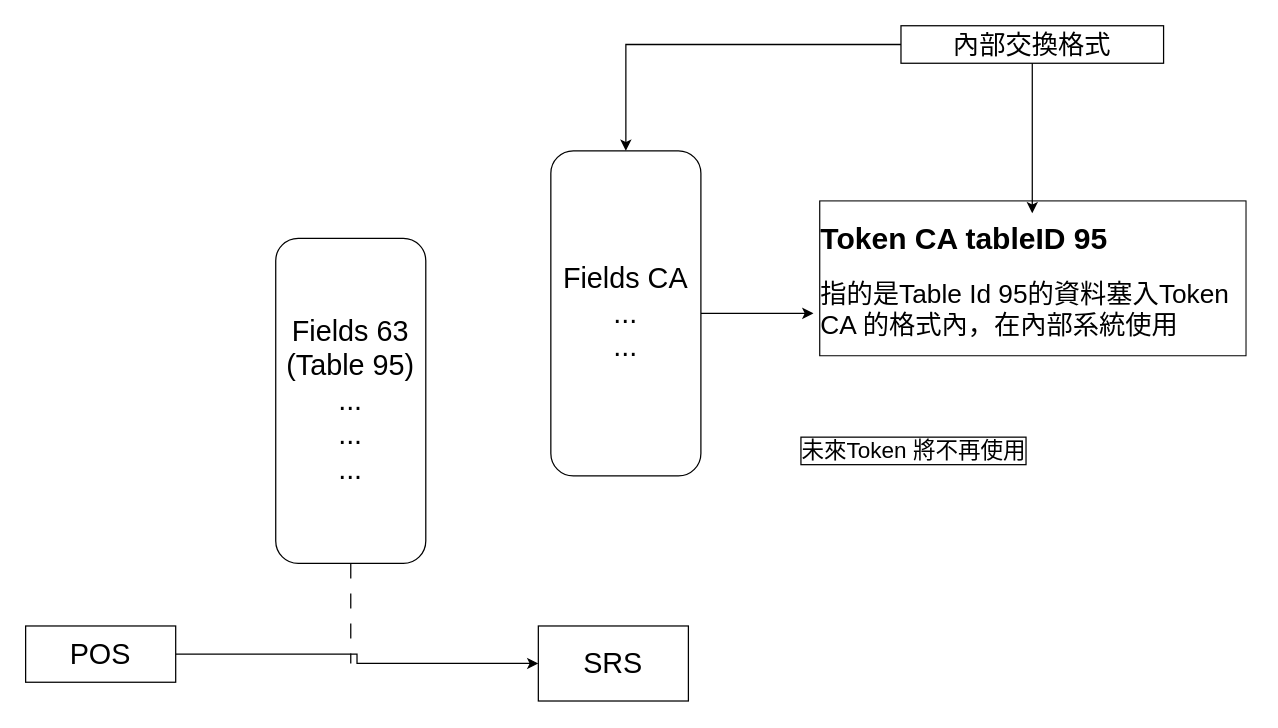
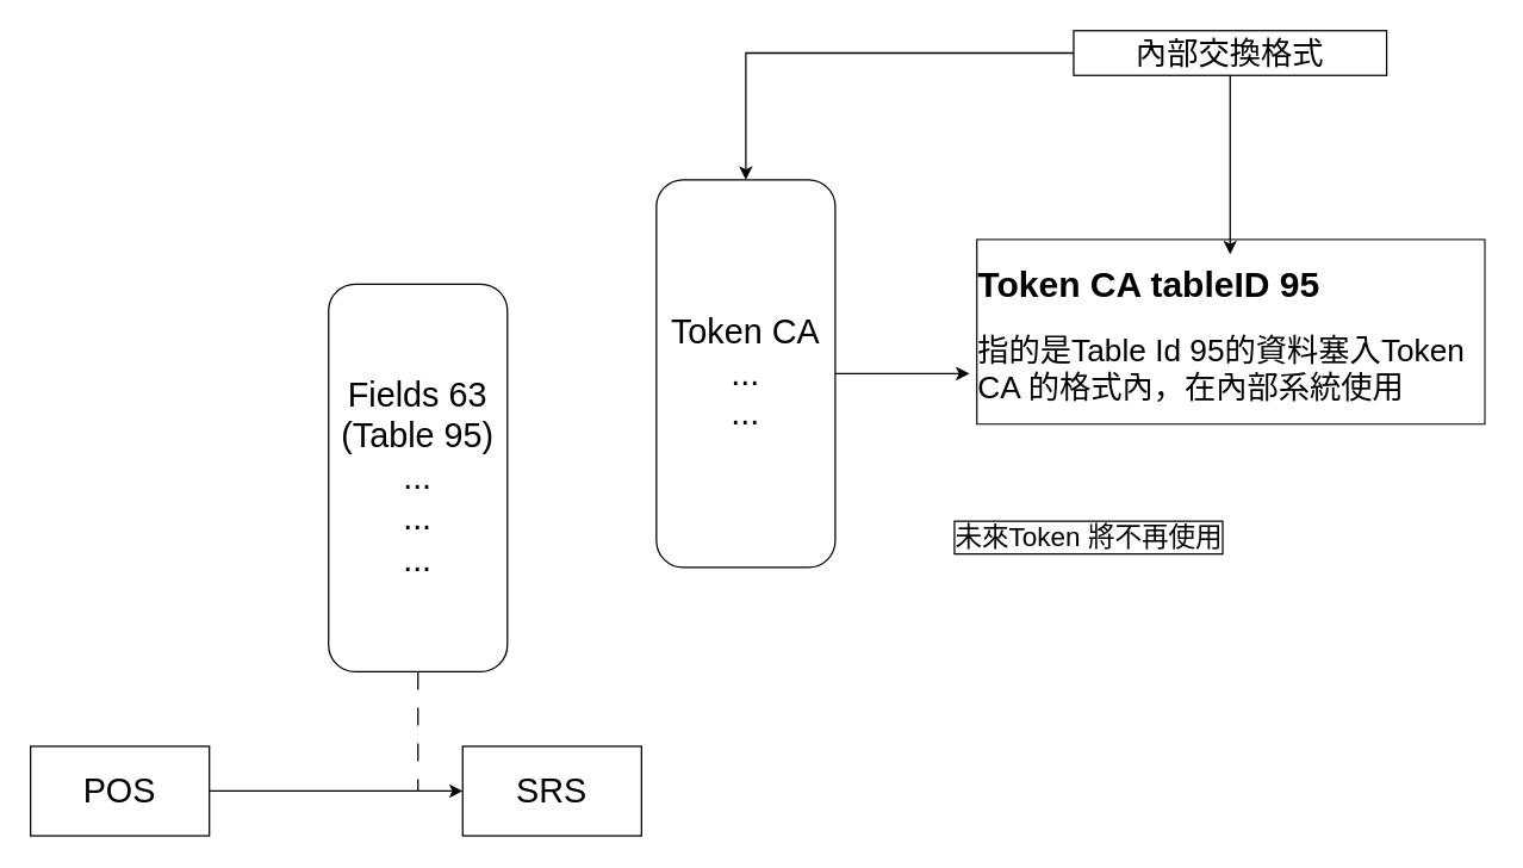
  <mxCell id="0" />
  <mxCell id="1" parent="0" />
  <mxCell id="2" value="" style="edgeStyle=orthogonalEdgeStyle;rounded=0;orthogonalLoop=1;jettySize=auto;html=1;fontSize=23;" parent="1" source="3" target="4" edge="1"><mxGeometry relative="1" as="geometry" /></mxCell>
- <mxCell id="3" value="POS" style="rounded=0;whiteSpace=wrap;html=1;fontSize=23;" parent="1" vertex="1"><mxGeometry x="20" y="500" width="120" height="45" as="geometry" /></mxCell>
- <mxCell id="4" value="SRS" style="rounded=0;whiteSpace=wrap;html=1;fontSize=23;" parent="1" vertex="1"><mxGeometry x="430" y="500" width="120" height="60" as="geometry" /></mxCell>
+ <mxCell id="3" value="POS" style="rounded=0;whiteSpace=wrap;html=1;fontSize=23;" parent="1" vertex="1"><mxGeometry x="20" y="500" width="120" height="60" as="geometry" /></mxCell>
+ <mxCell id="4" value="SRS" style="rounded=0;whiteSpace=wrap;html=1;fontSize=23;" parent="1" vertex="1"><mxGeometry x="310" y="500" width="120" height="60" as="geometry" /></mxCell>
  <mxCell id="5" style="edgeStyle=orthogonalEdgeStyle;rounded=0;orthogonalLoop=1;jettySize=auto;html=1;dashed=1;dashPattern=12 12;endArrow=none;endFill=0;" parent="1" source="6" edge="1"><mxGeometry relative="1" as="geometry"><mxPoint x="280" y="530" as="targetPoint" /></mxGeometry></mxCell>
  <mxCell id="6" value="Fields 63&lt;br&gt;(Table 95)&lt;br&gt;...&lt;br&gt;...&lt;br&gt;..." style="rounded=1;whiteSpace=wrap;html=1;fontSize=23;" parent="1" vertex="1"><mxGeometry x="220" y="190" width="120" height="260" as="geometry" /></mxCell>
  <mxCell id="7" style="edgeStyle=orthogonalEdgeStyle;rounded=0;orthogonalLoop=1;jettySize=auto;html=1;" parent="1" source="8" target="12" edge="1"><mxGeometry relative="1" as="geometry" /></mxCell>
- <mxCell id="8" value="Fields CA&lt;br&gt;...&lt;br&gt;...&lt;br&gt;" style="rounded=1;whiteSpace=wrap;html=1;fontSize=23;" parent="1" vertex="1"><mxGeometry x="440" y="120" width="120" height="260" as="geometry" /></mxCell>
+ <mxCell id="8" value="Token CA&lt;br&gt;...&lt;br&gt;...&lt;br&gt;" style="rounded=1;whiteSpace=wrap;html=1;fontSize=23;" parent="1" vertex="1"><mxGeometry x="440" y="120" width="120" height="260" as="geometry" /></mxCell>
  <mxCell id="9" style="edgeStyle=orthogonalEdgeStyle;rounded=0;orthogonalLoop=1;jettySize=auto;html=1;" parent="1" source="11" target="8" edge="1"><mxGeometry relative="1" as="geometry" /></mxCell>
  <mxCell id="10" style="edgeStyle=orthogonalEdgeStyle;rounded=0;orthogonalLoop=1;jettySize=auto;html=1;" parent="1" source="11" target="12" edge="1"><mxGeometry relative="1" as="geometry" /></mxCell>
  <mxCell id="11" value="&lt;font style=&quot;font-size: 21px;&quot;&gt;內部交換格式&lt;br&gt;&lt;/font&gt;" style="text;html=1;align=center;verticalAlign=middle;whiteSpace=wrap;rounded=0;glass=0;strokeColor=default;" parent="1" vertex="1"><mxGeometry x="720" y="20" width="210" height="30" as="geometry" /></mxCell>
  <mxCell id="12" value="&lt;h1&gt;Token CA tableID 95&amp;nbsp;&lt;br&gt;&lt;/h1&gt;&lt;p&gt;&lt;font style=&quot;font-size: 21px;&quot;&gt;指的是Table Id 95的資料塞入Token CA 的格式內，在內部系統使用&lt;/font&gt;&lt;/p&gt;" style="text;html=1;strokeColor=none;fillColor=none;spacing=5;spacingTop=-20;whiteSpace=wrap;overflow=hidden;rounded=0;labelBorderColor=default;" parent="1" vertex="1"><mxGeometry x="650" y="170" width="350" height="160" as="geometry" /></mxCell>
  <mxCell id="13" value="&lt;font style=&quot;font-size: 18px;&quot;&gt;未來Token 將不再使用&lt;/font&gt;" style="text;html=1;align=center;verticalAlign=middle;resizable=0;points=[];autosize=1;strokeColor=none;fillColor=none;labelBorderColor=default;" vertex="1" parent="1"><mxGeometry x="630" y="340" width="200" height="40" as="geometry" /></mxCell>
